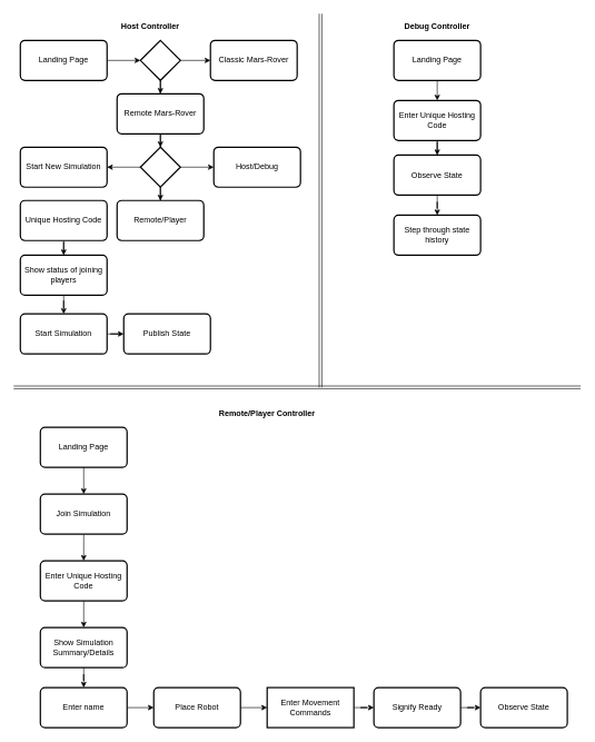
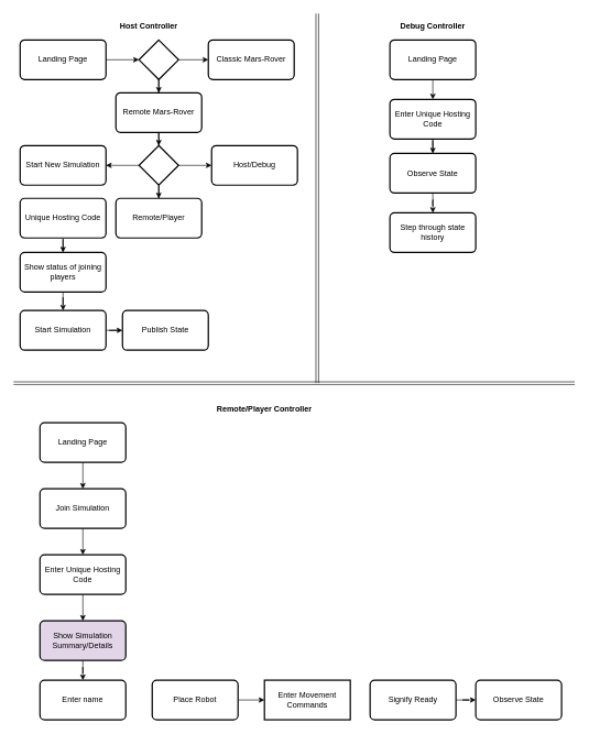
  <mxCell id="0" />
  <mxCell id="1" parent="0" />
  <mxCell id="2" style="edgeStyle=orthogonalEdgeStyle;rounded=0;orthogonalLoop=1;jettySize=auto;html=1;entryX=0;entryY=0.5;entryDx=0;entryDy=0;entryPerimeter=0;" edge="1" parent="1" source="3" target="6"><mxGeometry relative="1" as="geometry" /></mxCell>
  <mxCell id="3" value="Landing Page" style="rounded=1;whiteSpace=wrap;html=1;absoluteArcSize=1;arcSize=14;strokeWidth=2;" vertex="1" parent="1"><mxGeometry x="30" y="60" width="130" height="60" as="geometry" /></mxCell>
  <mxCell id="4" style="edgeStyle=orthogonalEdgeStyle;rounded=0;orthogonalLoop=1;jettySize=auto;html=1;entryX=0;entryY=0.5;entryDx=0;entryDy=0;" edge="1" parent="1" source="6" target="7"><mxGeometry relative="1" as="geometry" /></mxCell>
  <mxCell id="5" style="edgeStyle=orthogonalEdgeStyle;rounded=0;orthogonalLoop=1;jettySize=auto;html=1;entryX=0.5;entryY=0;entryDx=0;entryDy=0;" edge="1" parent="1" source="6" target="9"><mxGeometry relative="1" as="geometry" /></mxCell>
  <mxCell id="6" value="" style="strokeWidth=2;html=1;shape=mxgraph.flowchart.decision;whiteSpace=wrap;" vertex="1" parent="1"><mxGeometry x="210" y="60" width="60" height="60" as="geometry" /></mxCell>
  <mxCell id="7" value="Classic Mars-Rover" style="rounded=1;whiteSpace=wrap;html=1;absoluteArcSize=1;arcSize=14;strokeWidth=2;" vertex="1" parent="1"><mxGeometry x="315" y="60" width="130" height="60" as="geometry" /></mxCell>
  <mxCell id="8" style="edgeStyle=orthogonalEdgeStyle;rounded=0;orthogonalLoop=1;jettySize=auto;html=1;" edge="1" parent="1" source="9" target="53"><mxGeometry relative="1" as="geometry" /></mxCell>
  <mxCell id="9" value="Remote Mars-Rover" style="rounded=1;whiteSpace=wrap;html=1;absoluteArcSize=1;arcSize=14;strokeWidth=2;" vertex="1" parent="1"><mxGeometry x="175" y="140" width="130" height="60" as="geometry" /></mxCell>
  <mxCell id="10" value="Start New Simulation" style="rounded=1;whiteSpace=wrap;html=1;absoluteArcSize=1;arcSize=14;strokeWidth=2;" vertex="1" parent="1"><mxGeometry x="30" y="220" width="130" height="60" as="geometry" /></mxCell>
  <mxCell id="11" style="edgeStyle=orthogonalEdgeStyle;rounded=0;orthogonalLoop=1;jettySize=auto;html=1;exitX=0.5;exitY=1;exitDx=0;exitDy=0;" edge="1" parent="1" source="10" target="10"><mxGeometry relative="1" as="geometry" /></mxCell>
  <mxCell id="12" style="edgeStyle=orthogonalEdgeStyle;rounded=0;orthogonalLoop=1;jettySize=auto;html=1;" edge="1" parent="1" source="13" target="34"><mxGeometry relative="1" as="geometry" /></mxCell>
  <mxCell id="13" value="Unique Hosting Code" style="rounded=1;whiteSpace=wrap;html=1;absoluteArcSize=1;arcSize=14;strokeWidth=2;" vertex="1" parent="1"><mxGeometry x="30" y="300" width="130" height="60" as="geometry" /></mxCell>
  <mxCell id="14" value="Host Controller" style="text;html=1;strokeColor=none;fillColor=none;align=center;verticalAlign=middle;whiteSpace=wrap;rounded=0;fontStyle=1" vertex="1" parent="1"><mxGeometry x="95" y="30" width="260" height="20" as="geometry" /></mxCell>
  <mxCell id="15" value="Landing Page" style="rounded=1;whiteSpace=wrap;html=1;absoluteArcSize=1;arcSize=14;strokeWidth=2;" vertex="1" parent="1"><mxGeometry x="60" y="640" width="130" height="60" as="geometry" /></mxCell>
  <mxCell id="16" style="edgeStyle=orthogonalEdgeStyle;rounded=0;orthogonalLoop=1;jettySize=auto;html=1;entryX=0.5;entryY=0;entryDx=0;entryDy=0;" edge="1" parent="1" source="17" target="20"><mxGeometry relative="1" as="geometry" /></mxCell>
  <mxCell id="17" value="Join Simulation" style="rounded=1;whiteSpace=wrap;html=1;absoluteArcSize=1;arcSize=14;strokeWidth=2;" vertex="1" parent="1"><mxGeometry x="60" y="740" width="130" height="60" as="geometry" /></mxCell>
  <mxCell id="18" value="" style="endArrow=classic;html=1;exitX=0.5;exitY=1;exitDx=0;exitDy=0;entryX=0.5;entryY=0;entryDx=0;entryDy=0;" edge="1" parent="1" source="15" target="17"><mxGeometry width="50" height="50" relative="1" as="geometry"><mxPoint x="290" y="1050" as="sourcePoint" /><mxPoint x="125" y="730" as="targetPoint" /></mxGeometry></mxCell>
  <mxCell id="19" style="edgeStyle=orthogonalEdgeStyle;rounded=0;orthogonalLoop=1;jettySize=auto;html=1;" edge="1" parent="1" source="20" target="23"><mxGeometry relative="1" as="geometry" /></mxCell>
  <mxCell id="20" value="Enter Unique Hosting Code" style="rounded=1;whiteSpace=wrap;html=1;absoluteArcSize=1;arcSize=14;strokeWidth=2;" vertex="1" parent="1"><mxGeometry x="60" y="840" width="130" height="60" as="geometry" /></mxCell>
  <mxCell id="21" style="edgeStyle=orthogonalEdgeStyle;rounded=0;orthogonalLoop=1;jettySize=auto;html=1;exitX=0.5;exitY=1;exitDx=0;exitDy=0;" edge="1" parent="1" source="20" target="20"><mxGeometry relative="1" as="geometry" /></mxCell>
  <mxCell id="22" style="edgeStyle=orthogonalEdgeStyle;rounded=0;orthogonalLoop=1;jettySize=auto;html=1;entryX=0.5;entryY=0;entryDx=0;entryDy=0;" edge="1" parent="1" source="23" target="26"><mxGeometry relative="1" as="geometry" /></mxCell>
- <mxCell id="23" value="Show Simulation Summary/Details" style="rounded=1;whiteSpace=wrap;html=1;absoluteArcSize=1;arcSize=14;strokeWidth=2;" vertex="1" parent="1"><mxGeometry x="60" y="940" width="130" height="60" as="geometry" /></mxCell>
+ <mxCell id="23" value="Show Simulation Summary/Details" style="rounded=1;whiteSpace=wrap;html=1;absoluteArcSize=1;arcSize=14;strokeWidth=2;fillColor=#e1d5e7;" vertex="1" parent="1"><mxGeometry x="60" y="940" width="130" height="60" as="geometry" /></mxCell>
  <mxCell id="24" value="Remote/Player Controller" style="text;html=1;strokeColor=none;fillColor=none;align=center;verticalAlign=middle;whiteSpace=wrap;rounded=0;fontStyle=1" vertex="1" parent="1"><mxGeometry x="270" y="610" width="260" height="20" as="geometry" /></mxCell>
- <mxCell id="25" style="edgeStyle=orthogonalEdgeStyle;rounded=0;orthogonalLoop=1;jettySize=auto;html=1;entryX=0;entryY=0.5;entryDx=0;entryDy=0;" edge="1" parent="1" source="26" target="28"><mxGeometry relative="1" as="geometry" /></mxCell>
  <mxCell id="26" value="Enter name" style="rounded=1;whiteSpace=wrap;html=1;absoluteArcSize=1;arcSize=14;strokeWidth=2;" vertex="1" parent="1"><mxGeometry x="60" y="1030" width="130" height="60" as="geometry" /></mxCell>
  <mxCell id="27" style="edgeStyle=orthogonalEdgeStyle;rounded=0;orthogonalLoop=1;jettySize=auto;html=1;entryX=0;entryY=0.5;entryDx=0;entryDy=0;" edge="1" parent="1" source="28" target="30"><mxGeometry relative="1" as="geometry" /></mxCell>
  <mxCell id="28" value="Place Robot" style="rounded=1;whiteSpace=wrap;html=1;absoluteArcSize=1;arcSize=14;strokeWidth=2;" vertex="1" parent="1"><mxGeometry x="230" y="1030" width="130" height="60" as="geometry" /></mxCell>
- <mxCell id="29" style="edgeStyle=orthogonalEdgeStyle;rounded=0;orthogonalLoop=1;jettySize=auto;html=1;entryX=0;entryY=0.5;entryDx=0;entryDy=0;" edge="1" parent="1" source="30" target="32"><mxGeometry relative="1" as="geometry" /></mxCell>
  <mxCell id="30" value="Enter Movement Commands" style="whiteSpace=wrap;html=1;absoluteArcSize=1;arcSize=14;strokeWidth=2;rounded=0;" vertex="1" parent="1"><mxGeometry x="400" y="1030" width="130" height="60" as="geometry" /></mxCell>
  <mxCell id="31" style="edgeStyle=orthogonalEdgeStyle;rounded=0;orthogonalLoop=1;jettySize=auto;html=1;entryX=0;entryY=0.5;entryDx=0;entryDy=0;" edge="1" parent="1" source="32" target="46"><mxGeometry relative="1" as="geometry" /></mxCell>
  <mxCell id="32" value="Signify Ready" style="rounded=1;whiteSpace=wrap;html=1;absoluteArcSize=1;arcSize=14;strokeWidth=2;" vertex="1" parent="1"><mxGeometry x="560" y="1030" width="130" height="60" as="geometry" /></mxCell>
  <mxCell id="33" style="edgeStyle=orthogonalEdgeStyle;rounded=0;orthogonalLoop=1;jettySize=auto;html=1;entryX=0.5;entryY=0;entryDx=0;entryDy=0;" edge="1" parent="1" source="34" target="36"><mxGeometry relative="1" as="geometry" /></mxCell>
  <mxCell id="34" value="Show status of joining players" style="rounded=1;whiteSpace=wrap;html=1;absoluteArcSize=1;arcSize=14;strokeWidth=2;" vertex="1" parent="1"><mxGeometry x="30" y="382" width="130" height="60" as="geometry" /></mxCell>
  <mxCell id="35" style="edgeStyle=orthogonalEdgeStyle;rounded=0;orthogonalLoop=1;jettySize=auto;html=1;" edge="1" parent="1" source="36" target="45"><mxGeometry relative="1" as="geometry" /></mxCell>
  <mxCell id="36" value="Start Simulation" style="rounded=1;whiteSpace=wrap;html=1;absoluteArcSize=1;arcSize=14;strokeWidth=2;" vertex="1" parent="1"><mxGeometry x="30" y="470" width="130" height="60" as="geometry" /></mxCell>
  <mxCell id="37" value="Landing Page" style="rounded=1;whiteSpace=wrap;html=1;absoluteArcSize=1;arcSize=14;strokeWidth=2;" vertex="1" parent="1"><mxGeometry x="590" y="60" width="130" height="60" as="geometry" /></mxCell>
  <mxCell id="38" style="edgeStyle=orthogonalEdgeStyle;rounded=0;orthogonalLoop=1;jettySize=auto;html=1;entryX=0.5;entryY=0;entryDx=0;entryDy=0;" edge="1" parent="1" source="39" target="42"><mxGeometry relative="1" as="geometry" /></mxCell>
  <mxCell id="39" value="Enter Unique Hosting Code" style="rounded=1;whiteSpace=wrap;html=1;absoluteArcSize=1;arcSize=14;strokeWidth=2;" vertex="1" parent="1"><mxGeometry x="590" y="150" width="130" height="60" as="geometry" /></mxCell>
  <mxCell id="40" value="" style="endArrow=classic;html=1;exitX=0.5;exitY=1;exitDx=0;exitDy=0;entryX=0.5;entryY=0;entryDx=0;entryDy=0;" edge="1" parent="1" source="37" target="39"><mxGeometry width="50" height="50" relative="1" as="geometry"><mxPoint x="820" y="470" as="sourcePoint" /><mxPoint x="655" y="150" as="targetPoint" /></mxGeometry></mxCell>
  <mxCell id="41" style="edgeStyle=orthogonalEdgeStyle;rounded=0;orthogonalLoop=1;jettySize=auto;html=1;entryX=0.5;entryY=0;entryDx=0;entryDy=0;" edge="1" parent="1" source="42" target="47"><mxGeometry relative="1" as="geometry" /></mxCell>
  <mxCell id="42" value="Observe State" style="rounded=1;whiteSpace=wrap;html=1;absoluteArcSize=1;arcSize=14;strokeWidth=2;" vertex="1" parent="1"><mxGeometry x="590" y="232" width="130" height="60" as="geometry" /></mxCell>
  <mxCell id="43" style="edgeStyle=orthogonalEdgeStyle;rounded=0;orthogonalLoop=1;jettySize=auto;html=1;exitX=0.5;exitY=1;exitDx=0;exitDy=0;" edge="1" parent="1" source="42" target="42"><mxGeometry relative="1" as="geometry" /></mxCell>
  <mxCell id="44" value="Debug Controller" style="text;html=1;strokeColor=none;fillColor=none;align=center;verticalAlign=middle;whiteSpace=wrap;rounded=0;fontStyle=1" vertex="1" parent="1"><mxGeometry x="525" y="30" width="260" height="20" as="geometry" /></mxCell>
  <mxCell id="45" value="Publish State" style="rounded=1;whiteSpace=wrap;html=1;absoluteArcSize=1;arcSize=14;strokeWidth=2;" vertex="1" parent="1"><mxGeometry x="185" y="470" width="130" height="60" as="geometry" /></mxCell>
  <mxCell id="46" value="Observe State" style="rounded=1;whiteSpace=wrap;html=1;absoluteArcSize=1;arcSize=14;strokeWidth=2;" vertex="1" parent="1"><mxGeometry x="720" y="1030" width="130" height="60" as="geometry" /></mxCell>
  <mxCell id="47" value="Step through state history" style="rounded=1;whiteSpace=wrap;html=1;absoluteArcSize=1;arcSize=14;strokeWidth=2;" vertex="1" parent="1"><mxGeometry x="590" y="322" width="130" height="60" as="geometry" /></mxCell>
  <mxCell id="48" value="" style="shape=link;html=1;" edge="1" parent="1"><mxGeometry width="50" height="50" relative="1" as="geometry"><mxPoint y="580" as="sourcePoint" x="20" /><mxPoint x="870" y="580" as="targetPoint" /></mxGeometry></mxCell>
  <mxCell id="49" value="" style="shape=link;html=1;" edge="1" parent="1"><mxGeometry width="50" height="50" relative="1" as="geometry"><mxPoint x="480" as="sourcePoint" y="20" /><mxPoint x="480" y="580" as="targetPoint" /></mxGeometry></mxCell>
  <mxCell id="50" style="edgeStyle=orthogonalEdgeStyle;rounded=0;orthogonalLoop=1;jettySize=auto;html=1;entryX=0.5;entryY=0;entryDx=0;entryDy=0;" edge="1" parent="1" source="53" target="55"><mxGeometry relative="1" as="geometry" /></mxCell>
  <mxCell id="51" style="edgeStyle=orthogonalEdgeStyle;rounded=0;orthogonalLoop=1;jettySize=auto;html=1;entryX=0;entryY=0.5;entryDx=0;entryDy=0;" edge="1" parent="1" source="53" target="54"><mxGeometry relative="1" as="geometry" /></mxCell>
  <mxCell id="52" style="edgeStyle=orthogonalEdgeStyle;rounded=0;orthogonalLoop=1;jettySize=auto;html=1;entryX=1;entryY=0.5;entryDx=0;entryDy=0;" edge="1" parent="1" source="53" target="10"><mxGeometry relative="1" as="geometry" /></mxCell>
  <mxCell id="53" value="" style="strokeWidth=2;html=1;shape=mxgraph.flowchart.decision;whiteSpace=wrap;" vertex="1" parent="1"><mxGeometry x="210" y="220" width="60" height="60" as="geometry" /></mxCell>
  <mxCell id="54" value="Host/Debug" style="rounded=1;whiteSpace=wrap;html=1;absoluteArcSize=1;arcSize=14;strokeWidth=2;" vertex="1" parent="1"><mxGeometry x="320" y="220" width="130" height="60" as="geometry" /></mxCell>
  <mxCell id="55" value="Remote/Player" style="rounded=1;whiteSpace=wrap;html=1;absoluteArcSize=1;arcSize=14;strokeWidth=2;" vertex="1" parent="1"><mxGeometry x="175" y="300" width="130" height="60" as="geometry" /></mxCell>
